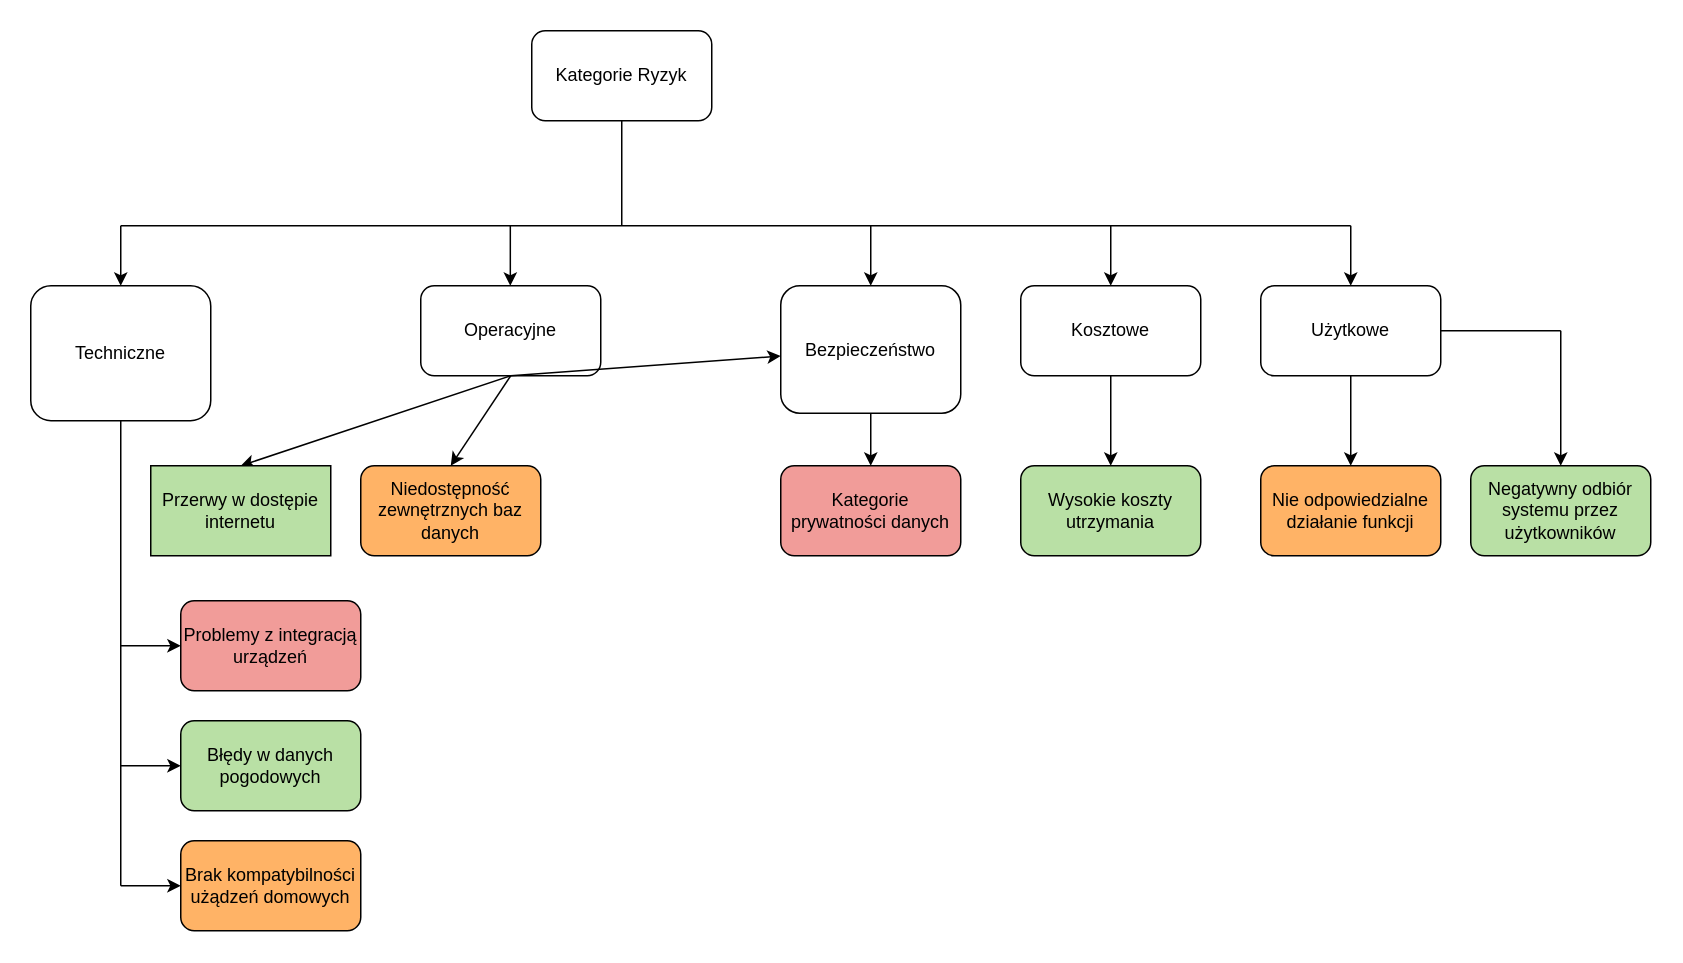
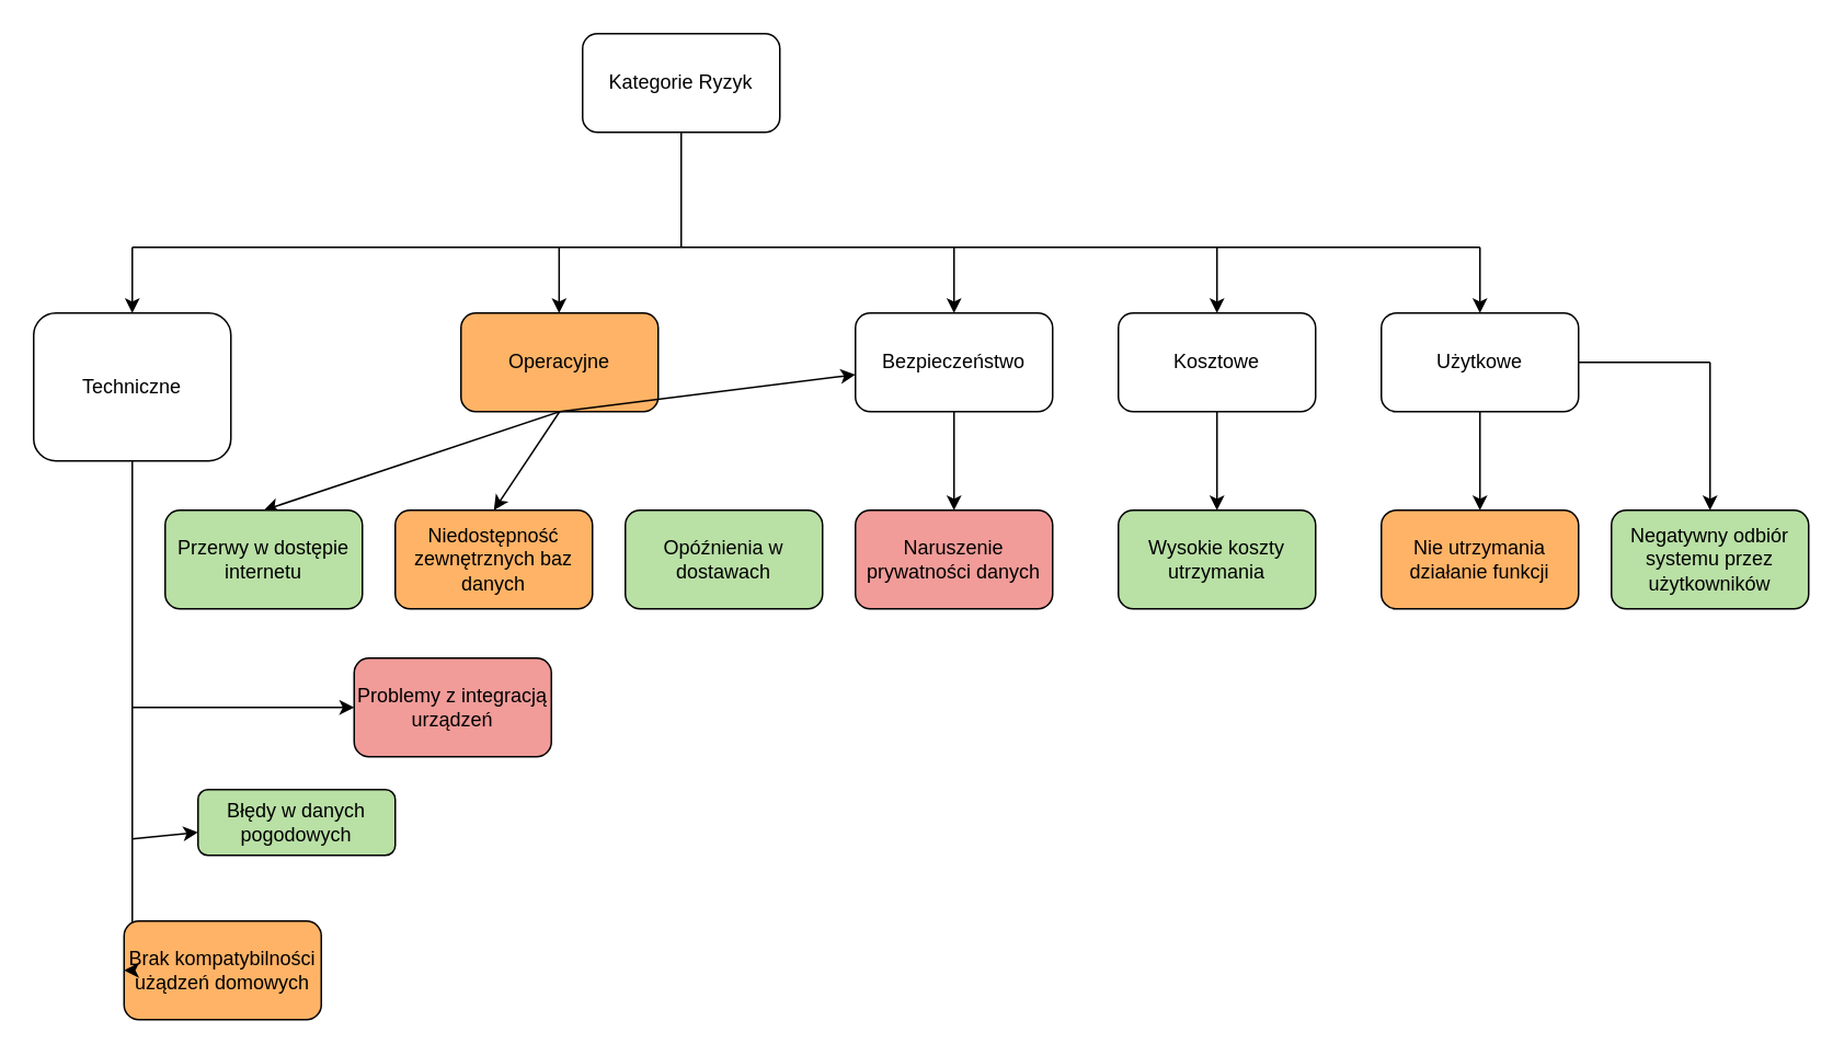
  <mxCell id="0" />
  <mxCell id="1" parent="0" />
  <mxCell id="2" value="Kategorie Ryzyk" style="rounded=1;whiteSpace=wrap;html=1;" parent="1" vertex="1"><mxGeometry x="354" y="20" width="120" height="60" as="geometry" /></mxCell>
  <mxCell id="3" value="" style="endArrow=none;html=1;rounded=0;entryX=0.5;entryY=1;entryDx=0;entryDy=0;" parent="1" target="2" edge="1"><mxGeometry width="50" height="50" relative="1" as="geometry"><mxPoint x="414" y="150" as="sourcePoint" /><mxPoint x="530" y="170" as="targetPoint" /></mxGeometry></mxCell>
  <mxCell id="4" value="Techniczne" style="rounded=1;whiteSpace=wrap;html=1;" parent="1" vertex="1"><mxGeometry x="20" y="190" width="120" height="90" as="geometry" /></mxCell>
  <mxCell id="5" value="Kosztowe" style="rounded=1;whiteSpace=wrap;html=1;" parent="1" vertex="1"><mxGeometry x="680" y="190" width="120" height="60" as="geometry" /></mxCell>
- <mxCell id="6" value="Bezpieczeństwo" style="rounded=1;whiteSpace=wrap;html=1;" parent="1" vertex="1"><mxGeometry x="520" y="190" width="120" height="85" as="geometry" /></mxCell>
- <mxCell id="7" value="Operacyjne" style="rounded=1;whiteSpace=wrap;html=1;" parent="1" vertex="1"><mxGeometry x="280" y="190" width="120" height="60" as="geometry" /></mxCell>
+ <mxCell id="6" value="Bezpieczeństwo" style="rounded=1;whiteSpace=wrap;html=1;" parent="1" vertex="1"><mxGeometry x="520" y="190" width="120" height="60" as="geometry" /></mxCell>
+ <mxCell id="7" value="Operacyjne" style="rounded=1;whiteSpace=wrap;html=1;fillColor=#ffb366;" parent="1" vertex="1"><mxGeometry x="280" y="190" width="120" height="60" as="geometry" /></mxCell>
  <mxCell id="8" value="" style="endArrow=none;html=1;rounded=0;" parent="1" edge="1"><mxGeometry width="50" height="50" relative="1" as="geometry"><mxPoint x="80" y="150" as="sourcePoint" /><mxPoint x="900" y="150" as="targetPoint" /></mxGeometry></mxCell>
  <mxCell id="9" value="" style="endArrow=classic;html=1;rounded=0;entryX=0.5;entryY=0;entryDx=0;entryDy=0;" parent="1" target="6" edge="1"><mxGeometry width="50" height="50" relative="1" as="geometry"><mxPoint x="580" y="150" as="sourcePoint" /><mxPoint x="530" y="90" as="targetPoint" /></mxGeometry></mxCell>
  <mxCell id="10" value="" style="endArrow=classic;html=1;rounded=0;entryX=0.5;entryY=0;entryDx=0;entryDy=0;" parent="1" target="5" edge="1"><mxGeometry width="50" height="50" relative="1" as="geometry"><mxPoint x="740" y="150" as="sourcePoint" /><mxPoint x="530" y="90" as="targetPoint" /></mxGeometry></mxCell>
  <mxCell id="11" value="" style="endArrow=classic;html=1;rounded=0;entryX=0.5;entryY=0;entryDx=0;entryDy=0;" parent="1" edge="1"><mxGeometry width="50" height="50" relative="1" as="geometry"><mxPoint x="339.71" y="150" as="sourcePoint" /><mxPoint x="339.71" y="190" as="targetPoint" /></mxGeometry></mxCell>
  <mxCell id="12" value="" style="endArrow=classic;html=1;rounded=0;entryX=0.5;entryY=0;entryDx=0;entryDy=0;" parent="1" target="4" edge="1"><mxGeometry width="50" height="50" relative="1" as="geometry"><mxPoint x="80" y="150" as="sourcePoint" /><mxPoint x="530" y="90" as="targetPoint" /></mxGeometry></mxCell>
  <mxCell id="13" value="" style="endArrow=classic;html=1;rounded=0;exitX=0.5;exitY=1;exitDx=0;exitDy=0;" parent="1" source="5" edge="1"><mxGeometry width="50" height="50" relative="1" as="geometry"><mxPoint x="480" y="140" as="sourcePoint" /><mxPoint x="740" y="310" as="targetPoint" /></mxGeometry></mxCell>
  <mxCell id="14" value="" style="endArrow=classic;html=1;rounded=0;exitX=0.5;exitY=1;exitDx=0;exitDy=0;" parent="1" source="6" edge="1"><mxGeometry width="50" height="50" relative="1" as="geometry"><mxPoint x="520" y="140" as="sourcePoint" /><mxPoint x="580" y="310" as="targetPoint" /></mxGeometry></mxCell>
  <mxCell id="15" value="Wysokie koszty utrzymania" style="rounded=1;whiteSpace=wrap;html=1;fillColor=#B9E0A5;" parent="1" vertex="1"><mxGeometry x="680" y="310" width="120" height="60" as="geometry" /></mxCell>
- <mxCell id="16" value="Kategorie prywatności danych" style="rounded=1;whiteSpace=wrap;html=1;fillColor=#F19C99;" parent="1" vertex="1"><mxGeometry x="520" y="310" width="120" height="60" as="geometry" /></mxCell>
+ <mxCell id="16" value="Naruszenie prywatności danych" style="rounded=1;whiteSpace=wrap;html=1;fillColor=#F19C99;" parent="1" vertex="1"><mxGeometry x="520" y="310" width="120" height="60" as="geometry" /></mxCell>
  <mxCell id="17" value="" style="endArrow=classic;html=1;rounded=0;exitX=0.5;exitY=1;exitDx=0;exitDy=0;" parent="1" source="7" edge="1" target="6"><mxGeometry width="50" height="50" relative="1" as="geometry"><mxPoint x="170" y="260" as="sourcePoint" /><mxPoint x="420" y="310" as="targetPoint" /></mxGeometry></mxCell>
  <mxCell id="18" value="" style="endArrow=classic;html=1;rounded=0;entryX=0.5;entryY=0;entryDx=0;entryDy=0;" parent="1" edge="1" target="19"><mxGeometry width="50" height="50" relative="1" as="geometry"><mxPoint x="340" y="250" as="sourcePoint" /><mxPoint x="260" y="310" as="targetPoint" /></mxGeometry></mxCell>
- <mxCell id="19" value="Przerwy w dostępie internetu" style="whiteSpace=wrap;html=1;fillColor=#B9E0A5;rounded=0;" parent="1" vertex="1"><mxGeometry x="100" y="310" width="120" height="60" as="geometry" /></mxCell>
+ <mxCell id="19" value="Przerwy w dostępie internetu" style="rounded=1;whiteSpace=wrap;html=1;fillColor=#B9E0A5;" parent="1" vertex="1"><mxGeometry x="100" y="310" width="120" height="60" as="geometry" /></mxCell>
+ <mxCell id="20" value="Opóźnienia w dostawach" style="rounded=1;whiteSpace=wrap;html=1;fillColor=#B9E0A5;" parent="1" vertex="1"><mxGeometry x="380" y="310" width="120" height="60" as="geometry" /></mxCell>
  <mxCell id="21" value="" style="endArrow=none;html=1;rounded=0;entryX=0.5;entryY=1;entryDx=0;entryDy=0;" parent="1" target="4" edge="1"><mxGeometry width="50" height="50" relative="1" as="geometry"><mxPoint x="80" y="590" as="sourcePoint" /><mxPoint x="90" y="300" as="targetPoint" /></mxGeometry></mxCell>
- <mxCell id="22" value="Problemy z integracją urządzeń" style="rounded=1;whiteSpace=wrap;html=1;fillColor=#F19C99;" parent="1" vertex="1"><mxGeometry x="120" y="400" width="120" height="60" as="geometry" /></mxCell>
- <mxCell id="23" value="Błędy w danych pogodowych" style="rounded=1;whiteSpace=wrap;html=1;fillColor=#B9E0A5;" parent="1" vertex="1"><mxGeometry x="120" y="480" width="120" height="60" as="geometry" /></mxCell>
+ <mxCell id="22" value="Problemy z integracją urządzeń" style="rounded=1;whiteSpace=wrap;html=1;fillColor=#F19C99;" parent="1" vertex="1"><mxGeometry x="215" y="400" width="120" height="60" as="geometry" /></mxCell>
+ <mxCell id="23" value="Błędy w danych pogodowych" style="rounded=1;whiteSpace=wrap;html=1;fillColor=#B9E0A5;" parent="1" vertex="1"><mxGeometry x="120" y="480" width="120" height="40" as="geometry" /></mxCell>
  <mxCell id="24" value="" style="endArrow=classic;html=1;rounded=0;entryX=0;entryY=0.5;entryDx=0;entryDy=0;" parent="1" target="22" edge="1"><mxGeometry width="50" height="50" relative="1" as="geometry"><mxPoint x="80" y="430" as="sourcePoint" /><mxPoint x="430" y="380" as="targetPoint" /></mxGeometry></mxCell>
  <mxCell id="25" value="" style="endArrow=classic;html=1;rounded=0;" parent="1" target="23" edge="1"><mxGeometry width="50" height="50" relative="1" as="geometry"><mxPoint x="80" y="510" as="sourcePoint" /><mxPoint x="430" y="380" as="targetPoint" /></mxGeometry></mxCell>
  <mxCell id="26" value="" style="endArrow=classic;html=1;rounded=0;entryX=0.5;entryY=0;entryDx=0;entryDy=0;" edge="1" parent="1" target="27"><mxGeometry width="50" height="50" relative="1" as="geometry"><mxPoint x="900" y="150" as="sourcePoint" /><mxPoint x="870" y="180" as="targetPoint" /></mxGeometry></mxCell>
  <mxCell id="27" value="Użytkowe" style="rounded=1;whiteSpace=wrap;html=1;" vertex="1" parent="1"><mxGeometry x="840" y="190" width="120" height="60" as="geometry" /></mxCell>
- <mxCell id="28" value="Brak kompatybilności użądzeń domowych" style="rounded=1;whiteSpace=wrap;html=1;fillColor=#FFB366;" vertex="1" parent="1"><mxGeometry x="120" y="560" width="120" height="60" as="geometry" /></mxCell>
+ <mxCell id="28" value="Brak kompatybilności użądzeń domowych" style="rounded=1;whiteSpace=wrap;html=1;fillColor=#FFB366;" vertex="1" parent="1"><mxGeometry x="75" y="560" width="120" height="60" as="geometry" /></mxCell>
  <mxCell id="29" value="" style="endArrow=classic;html=1;rounded=0;entryX=0;entryY=0.5;entryDx=0;entryDy=0;" edge="1" parent="1" target="28"><mxGeometry width="50" height="50" relative="1" as="geometry"><mxPoint x="80" y="590" as="sourcePoint" /><mxPoint x="440" y="350" as="targetPoint" /></mxGeometry></mxCell>
  <mxCell id="30" value="" style="endArrow=classic;html=1;rounded=0;" edge="1" parent="1"><mxGeometry width="50" height="50" relative="1" as="geometry"><mxPoint x="340" y="250" as="sourcePoint" /><mxPoint x="300" y="310" as="targetPoint" /></mxGeometry></mxCell>
  <mxCell id="31" value="Niedostępność zewnętrznych baz danych" style="rounded=1;whiteSpace=wrap;html=1;fillColor=#FFB366;" vertex="1" parent="1"><mxGeometry x="240" y="310" width="120" height="60" as="geometry" /></mxCell>
  <mxCell id="32" value="" style="endArrow=classic;html=1;rounded=0;exitX=0.5;exitY=1;exitDx=0;exitDy=0;" edge="1" parent="1" source="27"><mxGeometry width="50" height="50" relative="1" as="geometry"><mxPoint x="390" y="400" as="sourcePoint" /><mxPoint x="900" y="310" as="targetPoint" /></mxGeometry></mxCell>
- <mxCell id="33" value="Nie odpowiedzialne działanie funkcji" style="rounded=1;whiteSpace=wrap;html=1;fillColor=#FFB366;" vertex="1" parent="1"><mxGeometry x="840" y="310" width="120" height="60" as="geometry" /></mxCell>
+ <mxCell id="33" value="Nie utrzymania działanie funkcji" style="rounded=1;whiteSpace=wrap;html=1;fillColor=#FFB366;" vertex="1" parent="1"><mxGeometry x="840" y="310" width="120" height="60" as="geometry" /></mxCell>
  <mxCell id="34" value="" style="endArrow=classic;html=1;rounded=0;entryX=0.5;entryY=0;entryDx=0;entryDy=0;" edge="1" parent="1" target="36"><mxGeometry width="50" height="50" relative="1" as="geometry"><mxPoint x="1040" y="220" as="sourcePoint" /><mxPoint x="1080" y="190" as="targetPoint" /></mxGeometry></mxCell>
  <mxCell id="35" value="" style="endArrow=none;html=1;rounded=0;" edge="1" parent="1"><mxGeometry width="50" height="50" relative="1" as="geometry"><mxPoint x="960" y="220" as="sourcePoint" /><mxPoint x="1040" y="220" as="targetPoint" /></mxGeometry></mxCell>
  <mxCell id="36" value="Negatywny odbiór systemu przez użytkowników" style="rounded=1;whiteSpace=wrap;html=1;fillColor=#B9E0A5;" vertex="1" parent="1"><mxGeometry x="980" y="310" width="120" height="60" as="geometry" /></mxCell>
